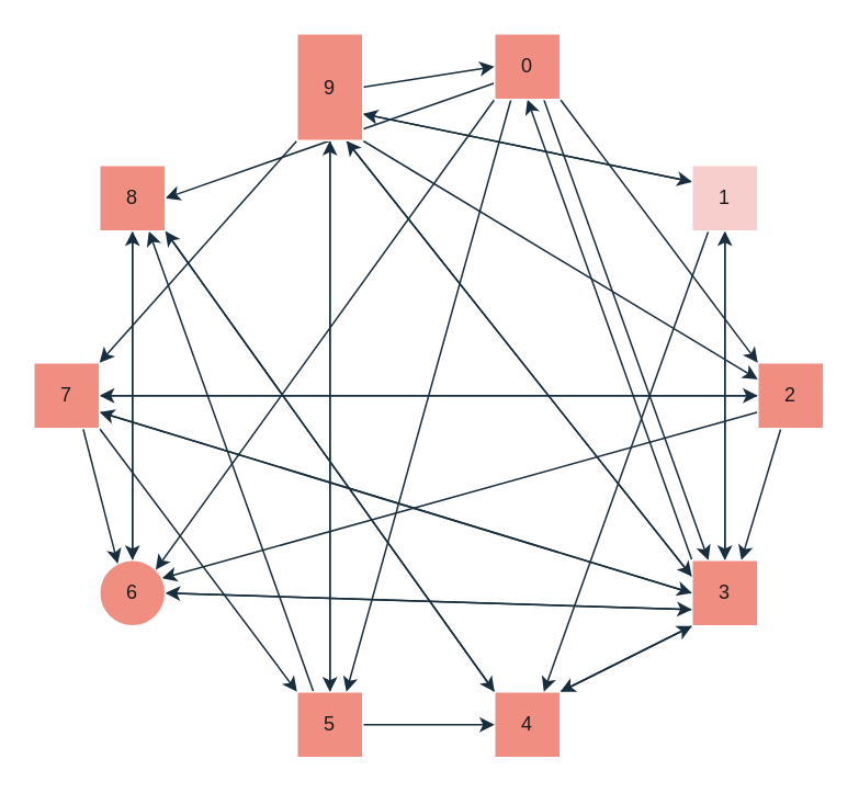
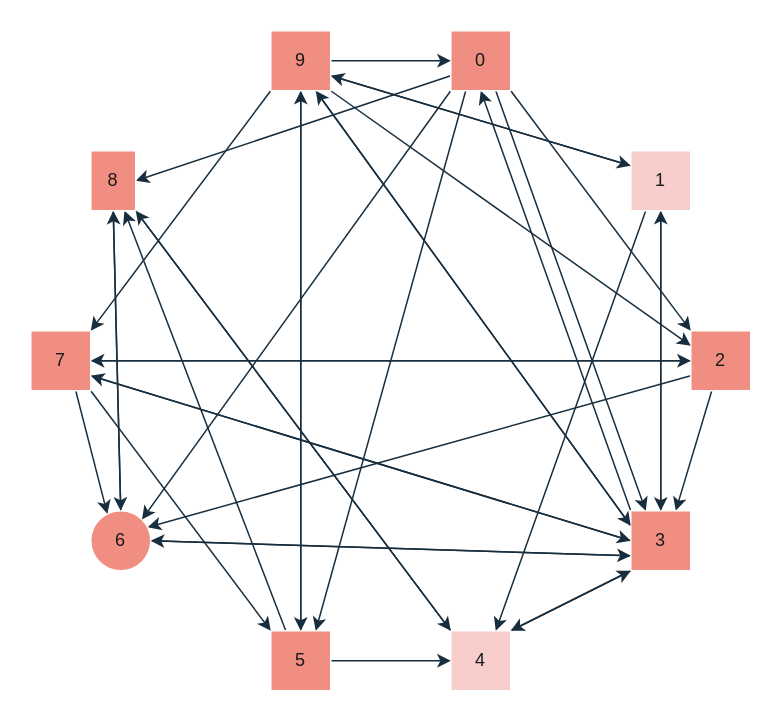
  <mxCell id="0" />
  <mxCell id="1" parent="0" />
  <mxCell id="2" style="edgeStyle=none;shape=connector;rounded=0;orthogonalLoop=1;jettySize=auto;html=1;exitX=0;exitY=0.5;exitDx=0;exitDy=0;entryX=1;entryY=0.5;entryDx=0;entryDy=0;strokeColor=#182E3E;align=center;verticalAlign=middle;fontFamily=Helvetica;fontSize=11;fontColor=default;labelBackgroundColor=none;endArrow=classic;" edge="1" parent="1" source="5" target="27"><mxGeometry relative="1" as="geometry" /></mxCell>
  <mxCell id="3" value="" style="edgeStyle=none;shape=connector;rounded=0;orthogonalLoop=1;jettySize=auto;html=1;strokeColor=#182E3E;align=center;verticalAlign=middle;fontFamily=Helvetica;fontSize=11;fontColor=default;labelBackgroundColor=none;endArrow=classic;entryX=0.75;entryY=0;entryDx=0;entryDy=0;" edge="1" parent="1" source="5" target="12"><mxGeometry relative="1" as="geometry" /></mxCell>
  <mxCell id="4" style="edgeStyle=none;shape=connector;rounded=0;orthogonalLoop=1;jettySize=auto;html=1;exitX=0;exitY=0.75;exitDx=0;exitDy=0;entryX=1;entryY=0.25;entryDx=0;entryDy=0;strokeColor=#182E3E;align=center;verticalAlign=middle;fontFamily=Helvetica;fontSize=11;fontColor=default;labelBackgroundColor=none;endArrow=classic;" edge="1" parent="1" source="5" target="22"><mxGeometry relative="1" as="geometry" /></mxCell>
  <mxCell id="5" value="2" style="rounded=0;whiteSpace=wrap;html=1;labelBackgroundColor=none;fillColor=#F08E81;strokeColor=#FFFFFF;fontColor=#1A1A1A;" vertex="1" parent="1"><mxGeometry x="460" y="220" width="40" height="40" as="geometry" /></mxCell>
  <mxCell id="6" style="edgeStyle=none;shape=connector;rounded=0;orthogonalLoop=1;jettySize=auto;html=1;exitX=0;exitY=0.75;exitDx=0;exitDy=0;entryX=1;entryY=0.5;entryDx=0;entryDy=0;strokeColor=#182E3E;align=center;verticalAlign=middle;fontFamily=Helvetica;fontSize=11;fontColor=default;labelBackgroundColor=none;endArrow=classic;" edge="1" parent="1" source="12" target="22"><mxGeometry relative="1" as="geometry" /></mxCell>
  <mxCell id="7" style="edgeStyle=none;shape=connector;rounded=0;orthogonalLoop=1;jettySize=auto;html=1;exitX=0.5;exitY=0;exitDx=0;exitDy=0;entryX=0.5;entryY=1;entryDx=0;entryDy=0;strokeColor=#182E3E;align=center;verticalAlign=middle;fontFamily=Helvetica;fontSize=11;fontColor=default;labelBackgroundColor=none;endArrow=classic;" edge="1" parent="1" source="12" target="31"><mxGeometry relative="1" as="geometry" /></mxCell>
  <mxCell id="8" style="edgeStyle=none;shape=connector;rounded=0;orthogonalLoop=1;jettySize=auto;html=1;exitX=0;exitY=1;exitDx=0;exitDy=0;entryX=1;entryY=0;entryDx=0;entryDy=0;strokeColor=#182E3E;align=center;verticalAlign=middle;fontFamily=Helvetica;fontSize=11;fontColor=default;labelBackgroundColor=none;endArrow=classic;" edge="1" parent="1" source="12" target="15"><mxGeometry relative="1" as="geometry" /></mxCell>
  <mxCell id="9" style="edgeStyle=none;shape=connector;rounded=0;orthogonalLoop=1;jettySize=auto;html=1;exitX=0;exitY=0.5;exitDx=0;exitDy=0;entryX=1;entryY=0.75;entryDx=0;entryDy=0;strokeColor=#182E3E;align=center;verticalAlign=middle;fontFamily=Helvetica;fontSize=11;fontColor=default;labelBackgroundColor=none;endArrow=classic;" edge="1" parent="1" source="12" target="27"><mxGeometry relative="1" as="geometry" /></mxCell>
  <mxCell id="10" style="edgeStyle=none;shape=connector;rounded=0;orthogonalLoop=1;jettySize=auto;html=1;exitX=0;exitY=0;exitDx=0;exitDy=0;entryX=0.5;entryY=1;entryDx=0;entryDy=0;strokeColor=#182E3E;align=center;verticalAlign=middle;fontFamily=Helvetica;fontSize=11;fontColor=default;labelBackgroundColor=none;endArrow=classic;" edge="1" parent="1" source="12" target="37"><mxGeometry relative="1" as="geometry" /></mxCell>
  <mxCell id="11" style="edgeStyle=none;shape=connector;rounded=0;orthogonalLoop=1;jettySize=auto;html=1;exitX=0;exitY=0.25;exitDx=0;exitDy=0;entryX=0.75;entryY=1;entryDx=0;entryDy=0;strokeColor=#182E3E;align=center;verticalAlign=middle;fontFamily=Helvetica;fontSize=11;fontColor=default;labelBackgroundColor=none;endArrow=classic;" edge="1" parent="1" source="12" target="44"><mxGeometry relative="1" as="geometry" /></mxCell>
  <mxCell id="12" value="3" style="rounded=0;whiteSpace=wrap;html=1;labelBackgroundColor=none;fillColor=#F08E81;strokeColor=#FFFFFF;fontColor=#1A1A1A;" vertex="1" parent="1"><mxGeometry x="420" y="340" width="40" height="40" as="geometry" /></mxCell>
  <mxCell id="13" style="edgeStyle=none;shape=connector;rounded=0;orthogonalLoop=1;jettySize=auto;html=1;exitX=0;exitY=0;exitDx=0;exitDy=0;entryX=1;entryY=1;entryDx=0;entryDy=0;strokeColor=#182E3E;align=center;verticalAlign=middle;fontFamily=Helvetica;fontSize=11;fontColor=default;labelBackgroundColor=none;endArrow=classic;" edge="1" parent="1" source="15" target="47"><mxGeometry relative="1" as="geometry" /></mxCell>
  <mxCell id="14" style="edgeStyle=none;shape=connector;rounded=0;orthogonalLoop=1;jettySize=auto;html=1;exitX=1;exitY=0;exitDx=0;exitDy=0;entryX=0;entryY=1;entryDx=0;entryDy=0;strokeColor=#182E3E;align=center;verticalAlign=middle;fontFamily=Helvetica;fontSize=11;fontColor=default;labelBackgroundColor=none;endArrow=classic;" edge="1" parent="1" source="15" target="12"><mxGeometry relative="1" as="geometry" /></mxCell>
- <mxCell id="15" value="4" style="rounded=0;whiteSpace=wrap;html=1;labelBackgroundColor=none;fillColor=#F08E81;strokeColor=#FFFFFF;fontColor=#1A1A1A;" vertex="1" parent="1"><mxGeometry x="300" y="420" width="40" height="40" as="geometry" /></mxCell>
+ <mxCell id="15" value="4" style="rounded=0;whiteSpace=wrap;html=1;labelBackgroundColor=none;fillColor=#f8cecc;strokeColor=#FFFFFF;fontColor=#1A1A1A;" vertex="1" parent="1"><mxGeometry x="300" y="420" width="40" height="40" as="geometry" /></mxCell>
  <mxCell id="16" style="edgeStyle=none;shape=connector;rounded=0;orthogonalLoop=1;jettySize=auto;html=1;exitX=0.25;exitY=0;exitDx=0;exitDy=0;entryX=0.75;entryY=1;entryDx=0;entryDy=0;strokeColor=#182E3E;align=center;verticalAlign=middle;fontFamily=Helvetica;fontSize=11;fontColor=default;labelBackgroundColor=none;endArrow=classic;" edge="1" parent="1" source="19" target="47"><mxGeometry relative="1" as="geometry" /></mxCell>
  <mxCell id="17" style="edgeStyle=none;shape=connector;rounded=0;orthogonalLoop=1;jettySize=auto;html=1;exitX=1;exitY=0.5;exitDx=0;exitDy=0;entryX=0;entryY=0.5;entryDx=0;entryDy=0;strokeColor=#182E3E;align=center;verticalAlign=middle;fontFamily=Helvetica;fontSize=11;fontColor=default;labelBackgroundColor=none;endArrow=classic;" edge="1" parent="1" source="19" target="15"><mxGeometry relative="1" as="geometry" /></mxCell>
  <mxCell id="18" style="edgeStyle=none;shape=connector;rounded=0;orthogonalLoop=1;jettySize=auto;html=1;exitX=0.5;exitY=0;exitDx=0;exitDy=0;entryX=0.5;entryY=1;entryDx=0;entryDy=0;strokeColor=#182E3E;align=center;verticalAlign=middle;fontFamily=Helvetica;fontSize=11;fontColor=default;labelBackgroundColor=none;endArrow=classic;" edge="1" parent="1" source="19" target="44"><mxGeometry relative="1" as="geometry" /></mxCell>
  <mxCell id="19" value="5" style="rounded=0;whiteSpace=wrap;html=1;labelBackgroundColor=none;fillColor=#F08E81;strokeColor=#FFFFFF;fontColor=#1A1A1A;" vertex="1" parent="1"><mxGeometry x="180" y="420" width="40" height="40" as="geometry" /></mxCell>
  <mxCell id="20" style="edgeStyle=none;shape=connector;rounded=0;orthogonalLoop=1;jettySize=auto;html=1;exitX=1;exitY=0.5;exitDx=0;exitDy=0;entryX=0;entryY=0.75;entryDx=0;entryDy=0;strokeColor=#182E3E;align=center;verticalAlign=middle;fontFamily=Helvetica;fontSize=11;fontColor=default;labelBackgroundColor=none;endArrow=classic;" edge="1" parent="1" source="22" target="12"><mxGeometry relative="1" as="geometry" /></mxCell>
  <mxCell id="21" style="edgeStyle=none;shape=connector;rounded=0;orthogonalLoop=1;jettySize=auto;html=1;exitX=0.5;exitY=0;exitDx=0;exitDy=0;entryX=0.5;entryY=1;entryDx=0;entryDy=0;strokeColor=#182E3E;align=center;verticalAlign=middle;fontFamily=Helvetica;fontSize=11;fontColor=default;labelBackgroundColor=none;endArrow=classic;" edge="1" parent="1" source="22" target="47"><mxGeometry relative="1" as="geometry" /></mxCell>
  <mxCell id="22" value="6" style="ellipse;whiteSpace=wrap;html=1;labelBackgroundColor=none;fillColor=#F08E81;strokeColor=#FFFFFF;fontColor=#1A1A1A;" vertex="1" parent="1"><mxGeometry x="60" y="340" width="40" height="40" as="geometry" /></mxCell>
  <mxCell id="23" style="edgeStyle=none;shape=connector;rounded=0;orthogonalLoop=1;jettySize=auto;html=1;exitX=0.75;exitY=1;exitDx=0;exitDy=0;entryX=0.25;entryY=0;entryDx=0;entryDy=0;strokeColor=#182E3E;align=center;verticalAlign=middle;fontFamily=Helvetica;fontSize=11;fontColor=default;labelBackgroundColor=none;endArrow=classic;" edge="1" parent="1" source="27" target="22"><mxGeometry relative="1" as="geometry" /></mxCell>
  <mxCell id="24" style="edgeStyle=none;shape=connector;rounded=0;orthogonalLoop=1;jettySize=auto;html=1;exitX=1;exitY=0.5;exitDx=0;exitDy=0;entryX=0;entryY=0.5;entryDx=0;entryDy=0;strokeColor=#182E3E;align=center;verticalAlign=middle;fontFamily=Helvetica;fontSize=11;fontColor=default;labelBackgroundColor=none;endArrow=classic;" edge="1" parent="1" source="27" target="5"><mxGeometry relative="1" as="geometry" /></mxCell>
  <mxCell id="25" style="edgeStyle=none;shape=connector;rounded=0;orthogonalLoop=1;jettySize=auto;html=1;exitX=1;exitY=1;exitDx=0;exitDy=0;entryX=0;entryY=0;entryDx=0;entryDy=0;strokeColor=#182E3E;align=center;verticalAlign=middle;fontFamily=Helvetica;fontSize=11;fontColor=default;labelBackgroundColor=none;endArrow=classic;" edge="1" parent="1" source="27" target="19"><mxGeometry relative="1" as="geometry" /></mxCell>
  <mxCell id="26" style="edgeStyle=none;shape=connector;rounded=0;orthogonalLoop=1;jettySize=auto;html=1;exitX=1;exitY=0.75;exitDx=0;exitDy=0;entryX=0;entryY=0.5;entryDx=0;entryDy=0;strokeColor=#182E3E;align=center;verticalAlign=middle;fontFamily=Helvetica;fontSize=11;fontColor=default;labelBackgroundColor=none;endArrow=classic;" edge="1" parent="1" source="27" target="12"><mxGeometry relative="1" as="geometry" /></mxCell>
  <mxCell id="27" value="7" style="rounded=0;whiteSpace=wrap;html=1;labelBackgroundColor=none;fillColor=#F08E81;strokeColor=#FFFFFF;fontColor=#1A1A1A;" vertex="1" parent="1"><mxGeometry x="20" y="220" width="40" height="40" as="geometry" /></mxCell>
  <mxCell id="28" style="edgeStyle=none;shape=connector;rounded=0;orthogonalLoop=1;jettySize=auto;html=1;exitX=0.25;exitY=1;exitDx=0;exitDy=0;entryX=0.75;entryY=0;entryDx=0;entryDy=0;strokeColor=#182E3E;align=center;verticalAlign=middle;fontFamily=Helvetica;fontSize=11;fontColor=default;labelBackgroundColor=none;endArrow=classic;" edge="1" parent="1" source="31" target="15"><mxGeometry relative="1" as="geometry" /></mxCell>
  <mxCell id="29" style="edgeStyle=none;shape=connector;rounded=0;orthogonalLoop=1;jettySize=auto;html=1;exitX=0.5;exitY=1;exitDx=0;exitDy=0;strokeColor=#182E3E;align=center;verticalAlign=middle;fontFamily=Helvetica;fontSize=11;fontColor=default;labelBackgroundColor=none;endArrow=classic;" edge="1" parent="1" source="31" target="12"><mxGeometry relative="1" as="geometry" /></mxCell>
  <mxCell id="30" style="edgeStyle=none;shape=connector;rounded=0;orthogonalLoop=1;jettySize=auto;html=1;exitX=0;exitY=0.25;exitDx=0;exitDy=0;entryX=1;entryY=0.75;entryDx=0;entryDy=0;strokeColor=#182E3E;align=center;verticalAlign=middle;fontFamily=Helvetica;fontSize=11;fontColor=default;labelBackgroundColor=none;endArrow=classic;" edge="1" parent="1" source="31" target="44"><mxGeometry relative="1" as="geometry" /></mxCell>
  <mxCell id="31" value="1" style="rounded=0;whiteSpace=wrap;html=1;labelBackgroundColor=none;fillColor=#f8cecc;strokeColor=#FFFFFF;fontColor=#1A1A1A;" vertex="1" parent="1"><mxGeometry x="420" y="100" width="40" height="40" as="geometry" /></mxCell>
  <mxCell id="32" style="rounded=0;orthogonalLoop=1;jettySize=auto;html=1;exitX=0.75;exitY=1;exitDx=0;exitDy=0;entryX=0.25;entryY=0;entryDx=0;entryDy=0;labelBackgroundColor=none;strokeColor=#182E3E;fontColor=default;" edge="1" parent="1" source="37" target="12"><mxGeometry relative="1" as="geometry" /></mxCell>
  <mxCell id="33" style="edgeStyle=none;shape=connector;rounded=0;orthogonalLoop=1;jettySize=auto;html=1;exitX=0.25;exitY=1;exitDx=0;exitDy=0;entryX=0.75;entryY=0;entryDx=0;entryDy=0;strokeColor=#182E3E;align=center;verticalAlign=middle;fontFamily=Helvetica;fontSize=11;fontColor=default;labelBackgroundColor=none;endArrow=classic;" edge="1" parent="1" source="37" target="19"><mxGeometry relative="1" as="geometry" /></mxCell>
  <mxCell id="34" style="edgeStyle=none;shape=connector;rounded=0;orthogonalLoop=1;jettySize=auto;html=1;exitX=0;exitY=0.75;exitDx=0;exitDy=0;entryX=1;entryY=0.5;entryDx=0;entryDy=0;strokeColor=#182E3E;align=center;verticalAlign=middle;fontFamily=Helvetica;fontSize=11;fontColor=default;labelBackgroundColor=none;endArrow=classic;" edge="1" parent="1" source="37" target="47"><mxGeometry relative="1" as="geometry" /></mxCell>
  <mxCell id="35" style="edgeStyle=none;shape=connector;rounded=0;orthogonalLoop=1;jettySize=auto;html=1;exitX=0;exitY=1;exitDx=0;exitDy=0;entryX=1;entryY=0;entryDx=0;entryDy=0;strokeColor=#182E3E;align=center;verticalAlign=middle;fontFamily=Helvetica;fontSize=11;fontColor=default;labelBackgroundColor=none;endArrow=classic;" edge="1" parent="1" source="37" target="22"><mxGeometry relative="1" as="geometry" /></mxCell>
  <mxCell id="36" style="edgeStyle=none;shape=connector;rounded=0;orthogonalLoop=1;jettySize=auto;html=1;exitX=1;exitY=1;exitDx=0;exitDy=0;entryX=0;entryY=0;entryDx=0;entryDy=0;strokeColor=#182E3E;align=center;verticalAlign=middle;fontFamily=Helvetica;fontSize=11;fontColor=default;labelBackgroundColor=none;endArrow=classic;" edge="1" parent="1" source="37" target="5"><mxGeometry relative="1" as="geometry" /></mxCell>
  <mxCell id="37" value="&lt;div&gt;0&lt;/div&gt;" style="rounded=0;whiteSpace=wrap;html=1;labelBackgroundColor=none;fillColor=#F08E81;strokeColor=#FFFFFF;fontColor=#1A1A1A;" vertex="1" parent="1"><mxGeometry x="300" y="20" width="40" height="40" as="geometry" /></mxCell>
  <mxCell id="38" style="edgeStyle=none;shape=connector;rounded=0;orthogonalLoop=1;jettySize=auto;html=1;exitX=0.75;exitY=1;exitDx=0;exitDy=0;entryX=0;entryY=0.25;entryDx=0;entryDy=0;strokeColor=#182E3E;align=center;verticalAlign=middle;fontFamily=Helvetica;fontSize=11;fontColor=default;labelBackgroundColor=none;endArrow=classic;" edge="1" parent="1" source="44" target="12"><mxGeometry relative="1" as="geometry" /></mxCell>
  <mxCell id="39" style="edgeStyle=none;shape=connector;rounded=0;orthogonalLoop=1;jettySize=auto;html=1;exitX=1;exitY=0.5;exitDx=0;exitDy=0;entryX=0;entryY=0.5;entryDx=0;entryDy=0;strokeColor=#182E3E;align=center;verticalAlign=middle;fontFamily=Helvetica;fontSize=11;fontColor=default;labelBackgroundColor=none;endArrow=classic;" edge="1" parent="1" source="44" target="37"><mxGeometry relative="1" as="geometry" /></mxCell>
  <mxCell id="40" style="edgeStyle=none;shape=connector;rounded=0;orthogonalLoop=1;jettySize=auto;html=1;exitX=0.5;exitY=1;exitDx=0;exitDy=0;strokeColor=#182E3E;align=center;verticalAlign=middle;fontFamily=Helvetica;fontSize=11;fontColor=default;labelBackgroundColor=none;endArrow=classic;" edge="1" parent="1" source="44"><mxGeometry relative="1" as="geometry"><mxPoint x="200" y="420" as="targetPoint" /></mxGeometry></mxCell>
  <mxCell id="41" style="edgeStyle=none;shape=connector;rounded=0;orthogonalLoop=1;jettySize=auto;html=1;exitX=1;exitY=0.75;exitDx=0;exitDy=0;entryX=0;entryY=0.25;entryDx=0;entryDy=0;strokeColor=#182E3E;align=center;verticalAlign=middle;fontFamily=Helvetica;fontSize=11;fontColor=default;labelBackgroundColor=none;endArrow=classic;" edge="1" parent="1" source="44" target="31"><mxGeometry relative="1" as="geometry" /></mxCell>
  <mxCell id="42" style="edgeStyle=none;shape=connector;rounded=0;orthogonalLoop=1;jettySize=auto;html=1;exitX=1;exitY=1;exitDx=0;exitDy=0;entryX=0;entryY=0.25;entryDx=0;entryDy=0;strokeColor=#182E3E;align=center;verticalAlign=middle;fontFamily=Helvetica;fontSize=11;fontColor=default;labelBackgroundColor=none;endArrow=classic;" edge="1" parent="1" source="44" target="5"><mxGeometry relative="1" as="geometry" /></mxCell>
  <mxCell id="43" style="edgeStyle=none;shape=connector;rounded=0;orthogonalLoop=1;jettySize=auto;html=1;exitX=0;exitY=1;exitDx=0;exitDy=0;entryX=1;entryY=0;entryDx=0;entryDy=0;strokeColor=#182E3E;align=center;verticalAlign=middle;fontFamily=Helvetica;fontSize=11;fontColor=default;labelBackgroundColor=none;endArrow=classic;" edge="1" parent="1" source="44" target="27"><mxGeometry relative="1" as="geometry" /></mxCell>
- <mxCell id="44" value="9" style="rounded=0;whiteSpace=wrap;html=1;labelBackgroundColor=none;fillColor=#F08E81;strokeColor=#FFFFFF;fontColor=#1A1A1A;" vertex="1" parent="1"><mxGeometry x="180" y="20" width="40" height="65" as="geometry" /></mxCell>
+ <mxCell id="44" value="9" style="rounded=0;whiteSpace=wrap;html=1;labelBackgroundColor=none;fillColor=#F08E81;strokeColor=#FFFFFF;fontColor=#1A1A1A;" vertex="1" parent="1"><mxGeometry x="180" y="20" width="40" height="40" as="geometry" /></mxCell>
  <mxCell id="45" style="edgeStyle=none;shape=connector;rounded=0;orthogonalLoop=1;jettySize=auto;html=1;exitX=1;exitY=1;exitDx=0;exitDy=0;entryX=0;entryY=0;entryDx=0;entryDy=0;strokeColor=#182E3E;align=center;verticalAlign=middle;fontFamily=Helvetica;fontSize=11;fontColor=default;labelBackgroundColor=none;endArrow=classic;" edge="1" parent="1" source="47" target="15"><mxGeometry relative="1" as="geometry" /></mxCell>
  <mxCell id="46" style="edgeStyle=none;shape=connector;rounded=0;orthogonalLoop=1;jettySize=auto;html=1;exitX=0.5;exitY=1;exitDx=0;exitDy=0;entryX=0.5;entryY=0;entryDx=0;entryDy=0;strokeColor=#182E3E;align=center;verticalAlign=middle;fontFamily=Helvetica;fontSize=11;fontColor=default;labelBackgroundColor=none;endArrow=classic;" edge="1" parent="1" source="47" target="22"><mxGeometry relative="1" as="geometry" /></mxCell>
- <mxCell id="47" value="8" style="rounded=0;whiteSpace=wrap;html=1;labelBackgroundColor=none;fillColor=#F08E81;strokeColor=#FFFFFF;fontColor=#1A1A1A;" vertex="1" parent="1"><mxGeometry x="60" y="100" width="40" height="40" as="geometry" /></mxCell>
+ <mxCell id="47" value="8" style="rounded=0;whiteSpace=wrap;html=1;labelBackgroundColor=none;fillColor=#F08E81;strokeColor=#FFFFFF;fontColor=#1A1A1A;" vertex="1" parent="1"><mxGeometry x="60" y="100" width="30" height="40" as="geometry" /></mxCell>
